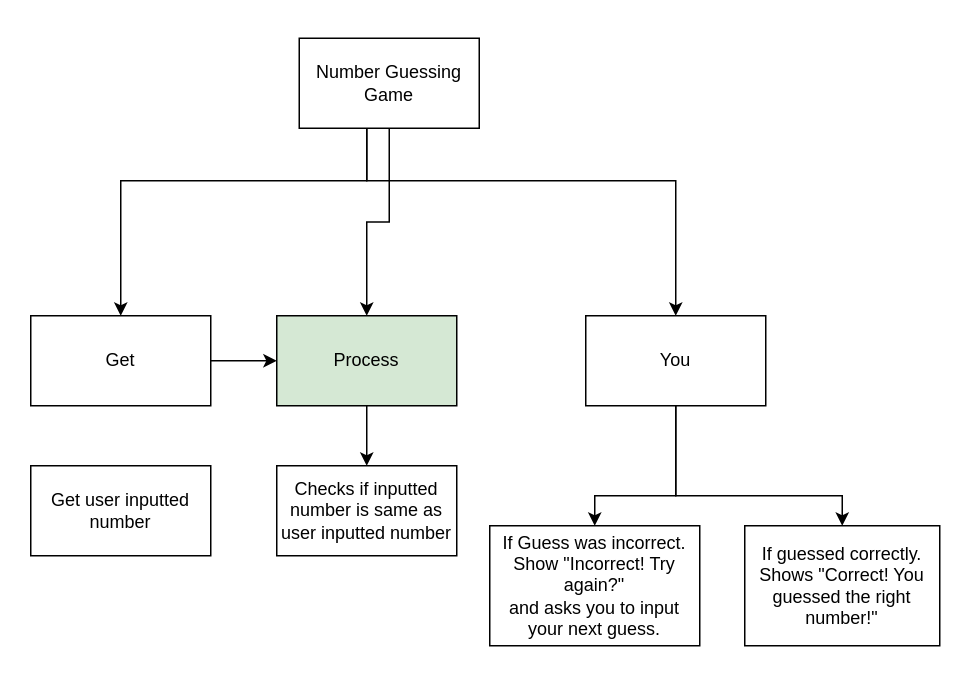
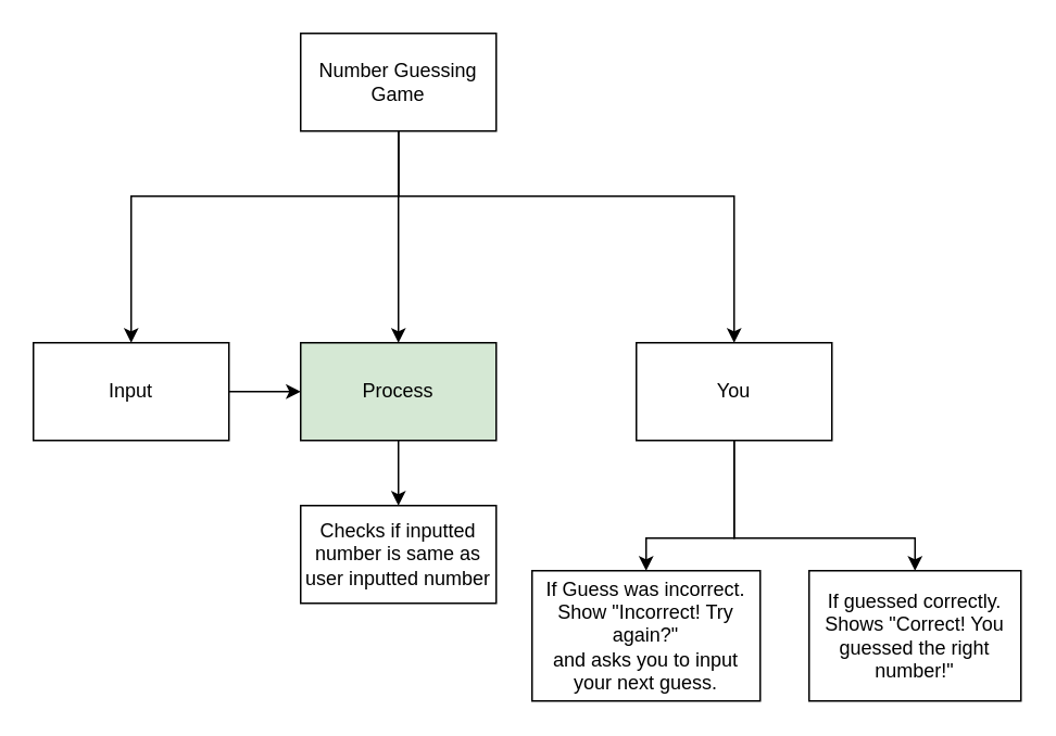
  <mxCell id="0" />
  <mxCell id="1" parent="0" />
  <mxCell id="2" style="edgeStyle=orthogonalEdgeStyle;html=1;entryX=0.5;entryY=0;entryDx=0;entryDy=0;rounded=0;" parent="1" source="5" target="7" edge="1"><mxGeometry relative="1" as="geometry"><Array as="points"><mxPoint x="244" y="120" /><mxPoint x="80" y="120" /></Array></mxGeometry></mxCell>
  <mxCell id="3" style="edgeStyle=orthogonalEdgeStyle;shape=connector;rounded=0;html=1;entryX=0.5;entryY=0;entryDx=0;entryDy=0;labelBackgroundColor=default;fontFamily=Helvetica;fontSize=11;fontColor=default;endArrow=classic;strokeColor=default;" parent="1" source="5" target="9" edge="1"><mxGeometry relative="1" as="geometry" /></mxCell>
  <mxCell id="4" style="edgeStyle=orthogonalEdgeStyle;rounded=0;html=1;entryX=0.5;entryY=0;entryDx=0;entryDy=0;fontSize=12;" parent="1" source="5" target="12" edge="1"><mxGeometry relative="1" as="geometry"><Array as="points"><mxPoint x="244" y="120" /><mxPoint x="450" y="120" /></Array></mxGeometry></mxCell>
- <mxCell id="5" value="Number Guessing Game" style="rounded=0;whiteSpace=wrap;html=1;" parent="1" vertex="1"><mxGeometry x="199" y="25" width="120" height="60" as="geometry" /></mxCell>
+ <mxCell id="5" value="Number Guessing Game" style="rounded=0;whiteSpace=wrap;html=1;" parent="1" vertex="1"><mxGeometry x="184" y="20" width="120" height="60" as="geometry" /></mxCell>
  <mxCell id="6" style="edgeStyle=orthogonalEdgeStyle;rounded=0;html=1;elbow=vertical;" parent="1" source="7" target="9" edge="1"><mxGeometry relative="1" as="geometry" /></mxCell>
- <mxCell id="7" value="Get" style="rounded=0;whiteSpace=wrap;html=1;" parent="1" vertex="1"><mxGeometry x="20" y="210" width="120" height="60" as="geometry" /></mxCell>
+ <mxCell id="7" value="Input" style="rounded=0;whiteSpace=wrap;html=1;" parent="1" vertex="1"><mxGeometry x="20" y="210" width="120" height="60" as="geometry" /></mxCell>
  <mxCell id="8" style="edgeStyle=orthogonalEdgeStyle;rounded=0;html=1;" parent="1" source="9" target="15" edge="1"><mxGeometry relative="1" as="geometry" /></mxCell>
  <mxCell id="9" value="Process" style="rounded=0;whiteSpace=wrap;html=1;fillColor=#d5e8d4;" parent="1" vertex="1"><mxGeometry x="184" y="210" width="120" height="60" as="geometry" /></mxCell>
  <mxCell id="10" style="edgeStyle=orthogonalEdgeStyle;html=1;entryX=0.5;entryY=0;entryDx=0;entryDy=0;rounded=0;" parent="1" source="12" target="16" edge="1"><mxGeometry relative="1" as="geometry"><Array as="points"><mxPoint x="450" y="330" /><mxPoint x="396" y="330" /></Array></mxGeometry></mxCell>
  <mxCell id="11" style="edgeStyle=orthogonalEdgeStyle;rounded=0;html=1;entryX=0.5;entryY=0;entryDx=0;entryDy=0;" parent="1" source="12" target="14" edge="1"><mxGeometry relative="1" as="geometry"><Array as="points"><mxPoint x="450" y="330" /><mxPoint x="561" y="330" /></Array></mxGeometry></mxCell>
  <mxCell id="12" value="You" style="rounded=0;whiteSpace=wrap;html=1;" parent="1" vertex="1"><mxGeometry x="390" y="210" width="120" height="60" as="geometry" /></mxCell>
- <mxCell id="13" value="Get user inputted number" style="rounded=0;whiteSpace=wrap;html=1;" parent="1" vertex="1"><mxGeometry x="20" y="310" width="120" height="60" as="geometry" /></mxCell>
  <mxCell id="14" value="&lt;span style=&quot;font-size: 12px&quot;&gt;If guessed correctly. Shows &quot;Correct! You guessed the right number!&quot;&lt;/span&gt;" style="rounded=0;whiteSpace=wrap;html=1;fontFamily=Helvetica;fontSize=11;fontColor=default;" parent="1" vertex="1"><mxGeometry x="496" y="350" width="130" height="80" as="geometry" /></mxCell>
  <mxCell id="15" value="&lt;font style=&quot;font-size: 12px&quot;&gt;Checks if inputted number is same as user inputted number&lt;/font&gt;" style="rounded=0;whiteSpace=wrap;html=1;fontFamily=Helvetica;fontSize=11;fontColor=default;" parent="1" vertex="1"><mxGeometry x="184" y="310" width="120" height="60" as="geometry" /></mxCell>
  <mxCell id="16" value="If Guess was incorrect.&lt;br&gt;Show &quot;Incorrect! Try again?&quot;&lt;br&gt;and asks you to input your next guess." style="rounded=0;whiteSpace=wrap;html=1;" parent="1" vertex="1"><mxGeometry x="326" y="350" width="140" height="80" as="geometry" /></mxCell>
